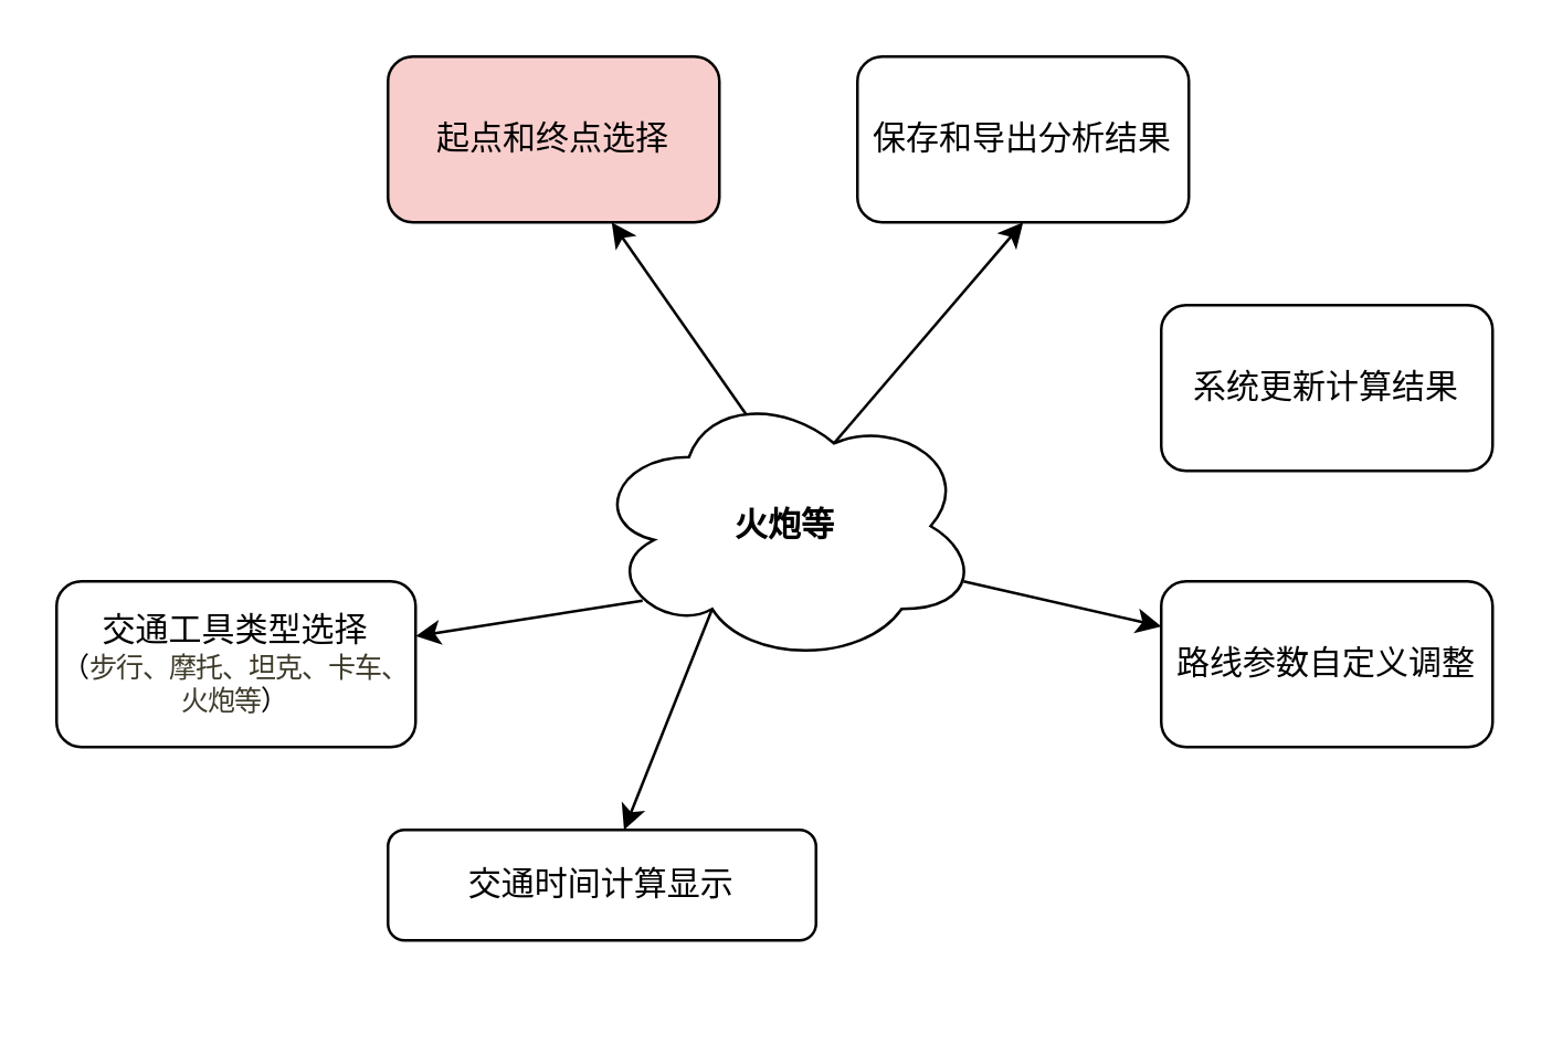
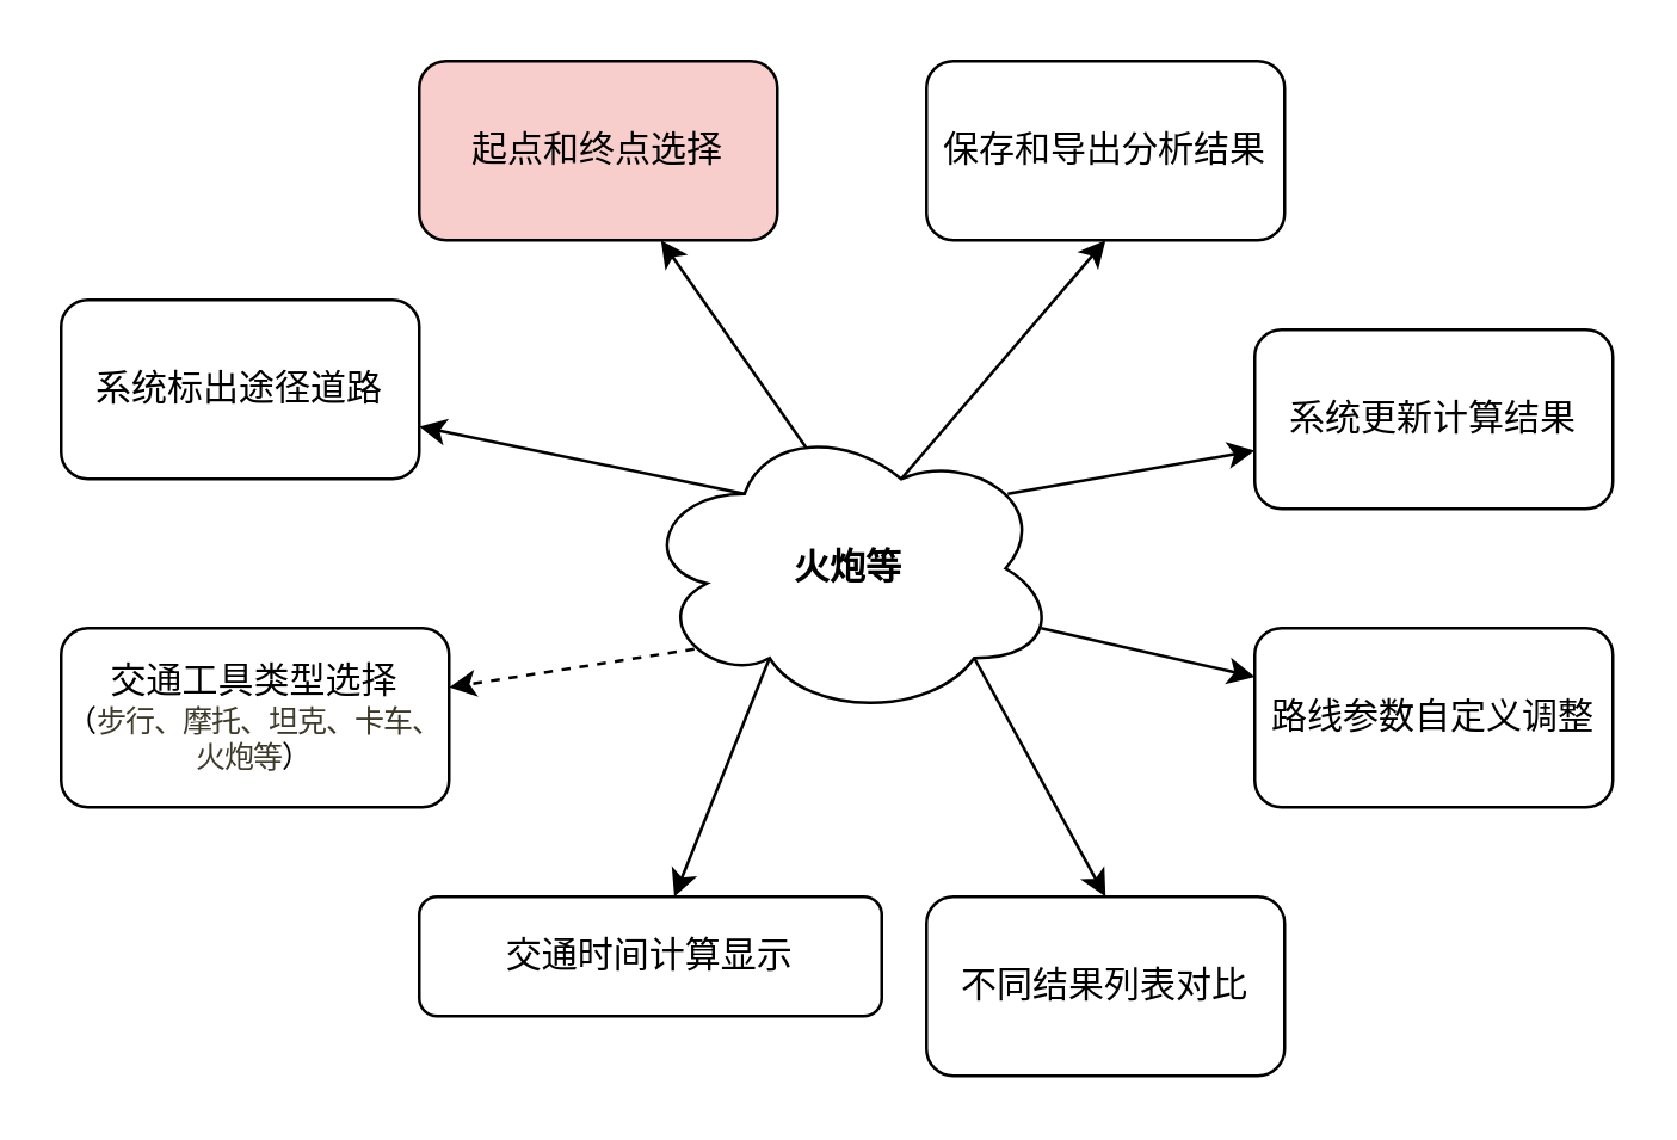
  <mxCell id="0" />
  <mxCell id="1" parent="0" />
  <mxCell id="2" style="rounded=0;orthogonalLoop=1;jettySize=auto;html=1;exitX=0.4;exitY=0.1;exitDx=0;exitDy=0;exitPerimeter=0;" edge="1" parent="1" source="10" target="11"><mxGeometry relative="1" as="geometry" /></mxCell>
- <mxCell id="4" style="rounded=0;orthogonalLoop=1;jettySize=auto;html=1;exitX=0.13;exitY=0.77;exitDx=0;exitDy=0;exitPerimeter=0;" edge="1" parent="1" source="10" target="13"><mxGeometry relative="1" as="geometry" /></mxCell>
+ <mxCell id="3" style="rounded=0;orthogonalLoop=1;jettySize=auto;html=1;exitX=0.25;exitY=0.25;exitDx=0;exitDy=0;exitPerimeter=0;" edge="1" parent="1" source="10" target="12"><mxGeometry relative="1" as="geometry" /></mxCell>
+ <mxCell id="4" style="rounded=0;orthogonalLoop=1;jettySize=auto;html=1;exitX=0.13;exitY=0.77;exitDx=0;exitDy=0;exitPerimeter=0;dashed=1;" edge="1" parent="1" source="10" target="13"><mxGeometry relative="1" as="geometry" /></mxCell>
  <mxCell id="5" style="rounded=0;orthogonalLoop=1;jettySize=auto;html=1;exitX=0.31;exitY=0.8;exitDx=0;exitDy=0;exitPerimeter=0;" edge="1" parent="1" source="10" target="14"><mxGeometry relative="1" as="geometry" /></mxCell>
+ <mxCell id="6" style="rounded=0;orthogonalLoop=1;jettySize=auto;html=1;exitX=0.8;exitY=0.8;exitDx=0;exitDy=0;exitPerimeter=0;entryX=0.5;entryY=0;entryDx=0;entryDy=0;" edge="1" parent="1" source="10" target="15"><mxGeometry relative="1" as="geometry" /></mxCell>
  <mxCell id="7" style="rounded=0;orthogonalLoop=1;jettySize=auto;html=1;exitX=0.96;exitY=0.7;exitDx=0;exitDy=0;exitPerimeter=0;" edge="1" parent="1" source="10" target="16"><mxGeometry relative="1" as="geometry" /></mxCell>
+ <mxCell id="8" style="rounded=0;orthogonalLoop=1;jettySize=auto;html=1;exitX=0.88;exitY=0.25;exitDx=0;exitDy=0;exitPerimeter=0;" edge="1" parent="1" source="10" target="17"><mxGeometry relative="1" as="geometry" /></mxCell>
  <mxCell id="9" style="rounded=0;orthogonalLoop=1;jettySize=auto;html=1;exitX=0.625;exitY=0.2;exitDx=0;exitDy=0;exitPerimeter=0;entryX=0.5;entryY=1;entryDx=0;entryDy=0;" edge="1" parent="1" source="10" target="18"><mxGeometry relative="1" as="geometry" /></mxCell>
  <mxCell id="10" value="&lt;b&gt;火炮等&lt;/b&gt;" style="ellipse;shape=cloud;whiteSpace=wrap;html=1;" vertex="1" parent="1"><mxGeometry x="214" y="140" width="140" height="100" as="geometry" /></mxCell>
  <mxCell id="11" value="起点和终点选择" style="rounded=1;whiteSpace=wrap;html=1;fillColor=#f8cecc;" vertex="1" parent="1"><mxGeometry x="140" y="20" width="120" height="60" as="geometry" /></mxCell>
+ <mxCell id="12" value="系统标出途径道路" style="rounded=1;whiteSpace=wrap;html=1;" vertex="1" parent="1"><mxGeometry x="20" y="100" width="120" height="60" as="geometry" /></mxCell>
  <mxCell id="13" value="交通工具类型选择&lt;div style=&quot;font-size: 10px;&quot;&gt;（&lt;span style=&quot;background-color: initial;&quot;&gt;&lt;font style=&quot;font-size: 10px;&quot; face=&quot;Helvetica&quot; color=&quot;#3d3929&quot;&gt;&lt;span style=&quot;letter-spacing: -0.4px; white-space-collapse: preserve;&quot;&gt;步行、摩托、坦克、卡车、火炮等&lt;/span&gt;&lt;/font&gt;）&lt;/span&gt;&lt;/div&gt;" style="rounded=1;whiteSpace=wrap;html=1;align=center;" vertex="1" parent="1"><mxGeometry x="20" y="210" width="130" height="60" as="geometry" /></mxCell>
  <mxCell id="14" value="交通时间计算显示" style="rounded=1;whiteSpace=wrap;html=1;" vertex="1" parent="1"><mxGeometry x="140" y="300" width="155" height="40" as="geometry" /></mxCell>
+ <mxCell id="15" value="不同结果列表对比" style="rounded=1;whiteSpace=wrap;html=1;" vertex="1" parent="1"><mxGeometry x="310" y="300" width="120" height="60" as="geometry" /></mxCell>
  <mxCell id="16" value="路线参数自定义调整" style="rounded=1;whiteSpace=wrap;html=1;" vertex="1" parent="1"><mxGeometry x="420" y="210" width="120" height="60" as="geometry" /></mxCell>
  <mxCell id="17" value="系统更新计算结果" style="rounded=1;whiteSpace=wrap;html=1;" vertex="1" parent="1"><mxGeometry x="420" y="110" width="120" height="60" as="geometry" /></mxCell>
  <mxCell id="18" value="保存和导出分析结果" style="rounded=1;whiteSpace=wrap;html=1;" vertex="1" parent="1"><mxGeometry x="310" y="20" width="120" height="60" as="geometry" /></mxCell>
